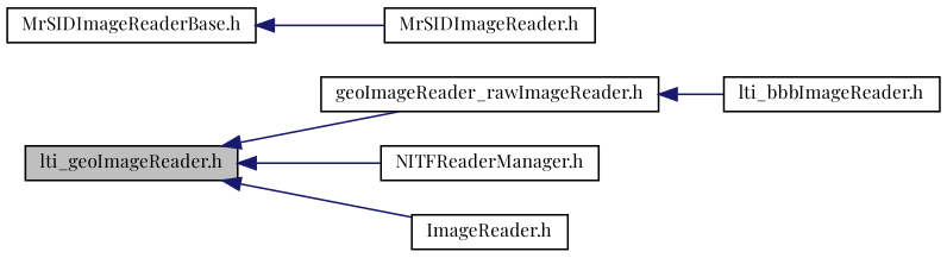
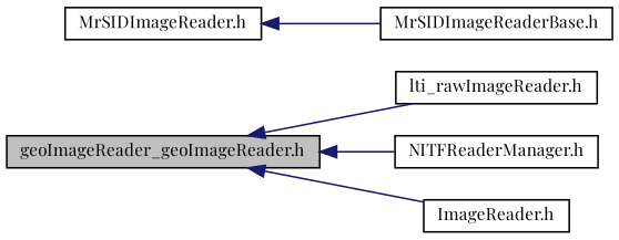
  digraph {
    fontname="Playfair Display"
    rankdir=LR
    node [color=black fontname="Playfair Display" fontsize=10 shape=record]
    edge [color=midnightblue dir=back fontname="Playfair Display" fontsize=10 labelfontname=Helvetica labelfontsize=10 style=solid]
-   n1 [fillcolor=grey75 fontcolor=black height=0.2 label="lti_geoImageReader.h" style=filled width=0.4]
-   n2 [height=0.2 label="geoImageReader_rawImageReader.h" width=0.4]
+   n1 [fillcolor=grey75 fontcolor=black height=0.2 label="geoImageReader_geoImageReader.h" style=filled width=0.4]
+   n2 [height=0.2 label="lti_rawImageReader.h" width=0.4]
    n3 [height=0.2 label="NITFReaderManager.h" width=0.4]
    n4 [height=0.2 label="ImageReader.h" width=0.4]
-   n5 [height=0.2 label="lti_bbbImageReader.h" width=0.4]
    n6 [height=0.2 label="MrSIDImageReaderBase.h" width=0.4]
    n7 [height=0.2 label="MrSIDImageReader.h" width=0.4]
    n1 -> n2
    n1 -> n3
    n1 -> n4
-   n2 -> n5
-   n6 -> n7
+   n7 -> n6
  }
